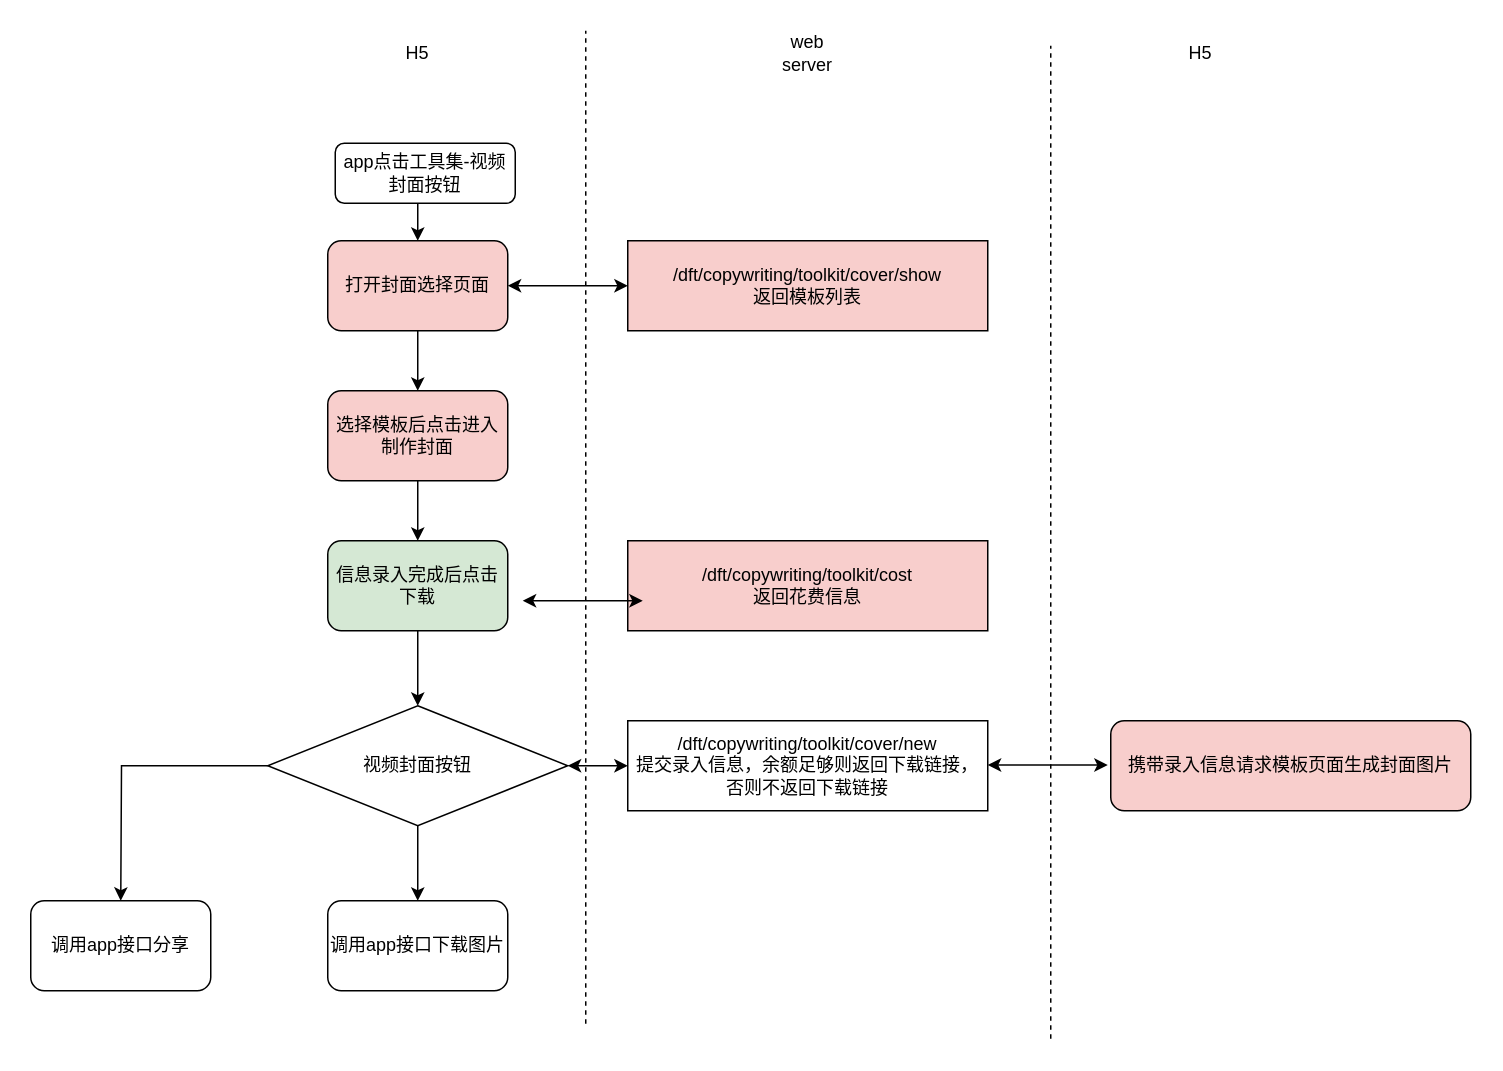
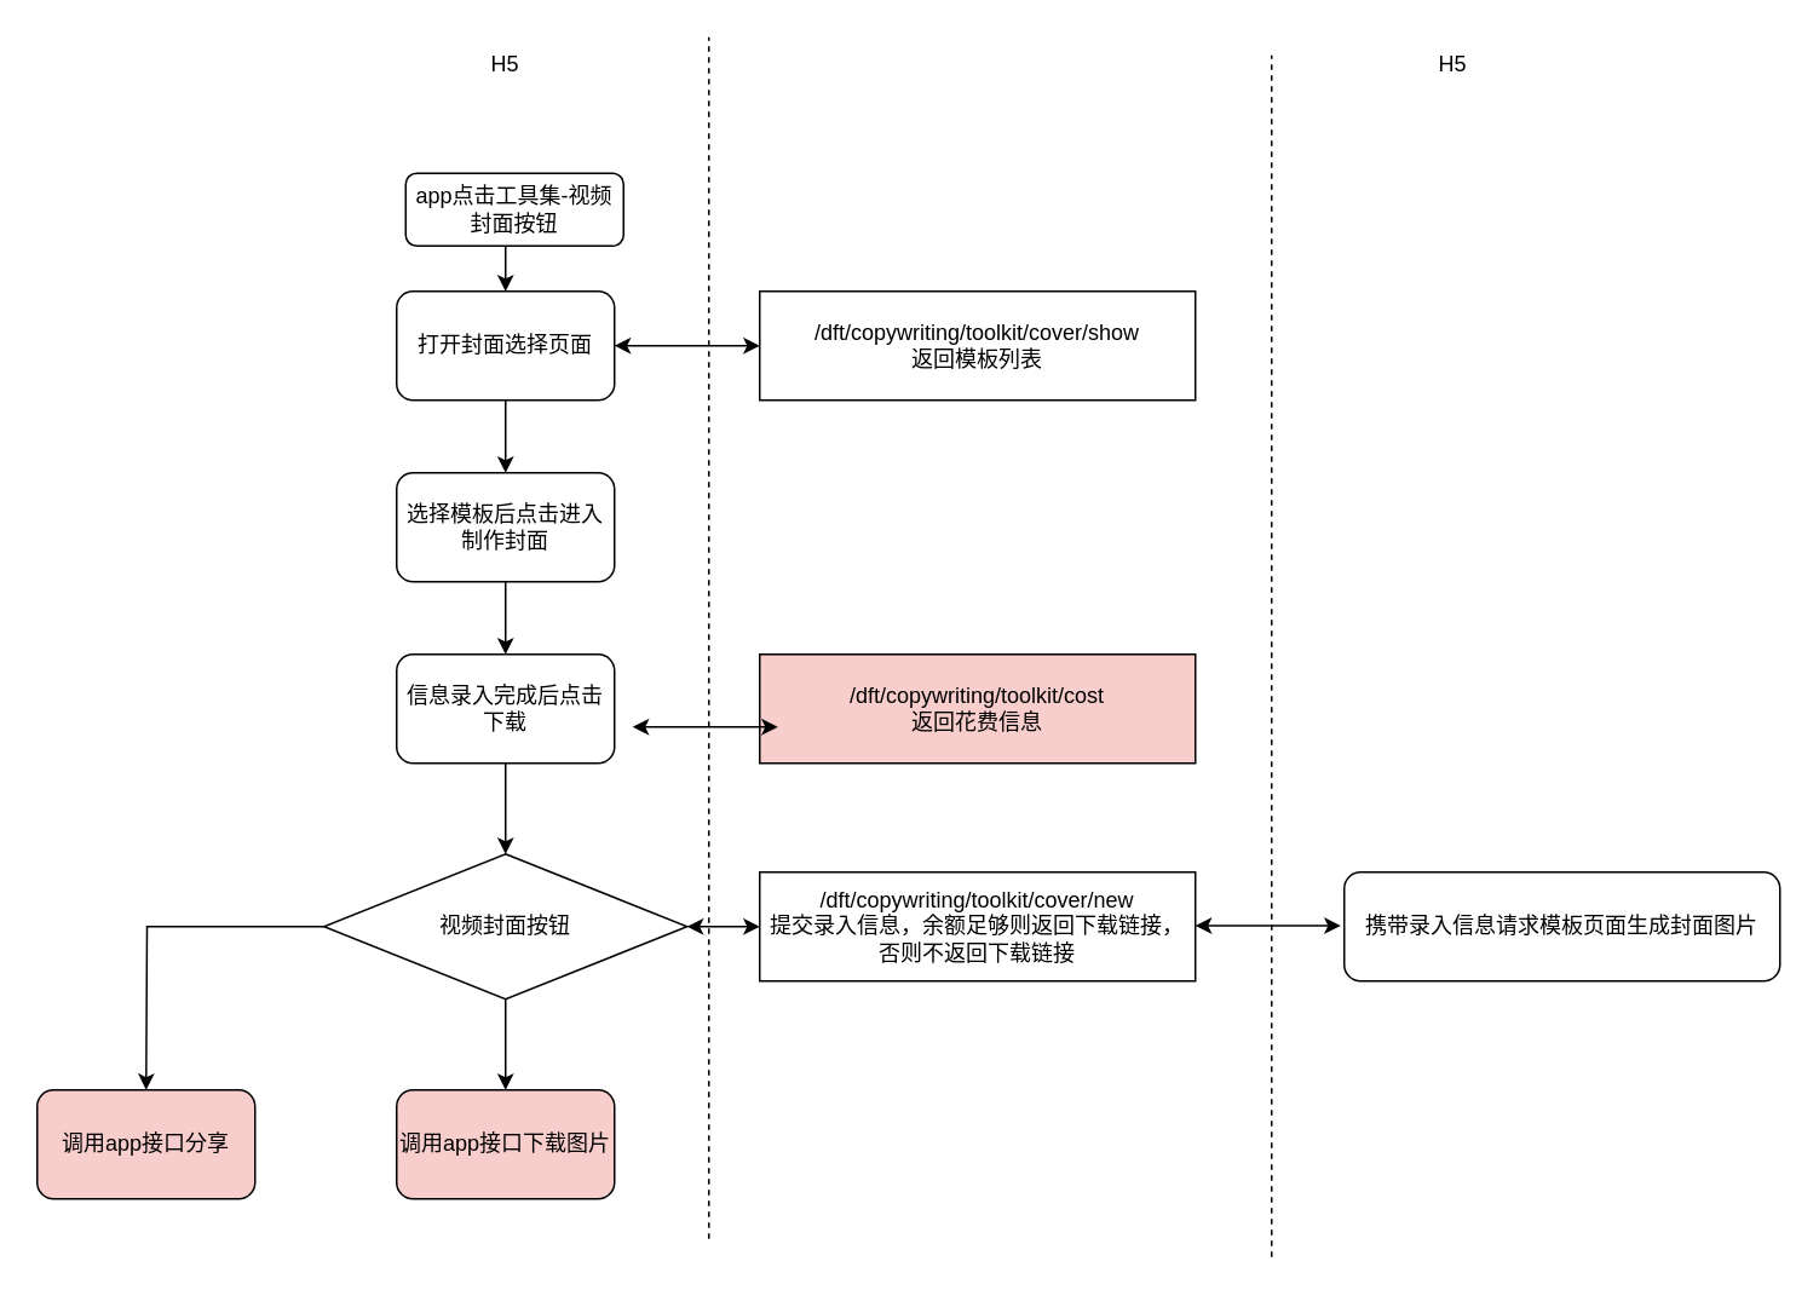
  <mxCell id="0" />
  <mxCell id="1" parent="0" />
  <mxCell id="2" style="edgeStyle=orthogonalEdgeStyle;rounded=0;orthogonalLoop=1;jettySize=auto;html=1;exitX=0.5;exitY=1;exitDx=0;exitDy=0;" edge="1" parent="1" source="3"><mxGeometry relative="1" as="geometry"><mxPoint x="278" y="160" as="targetPoint" /></mxGeometry></mxCell>
  <mxCell id="3" value="app点击工具集-视频封面按钮" style="rounded=1;whiteSpace=wrap;html=1;" vertex="1" parent="1"><mxGeometry x="223" y="95" width="120" height="40" as="geometry" /></mxCell>
  <mxCell id="4" style="edgeStyle=orthogonalEdgeStyle;rounded=0;orthogonalLoop=1;jettySize=auto;html=1;exitX=0.5;exitY=1;exitDx=0;exitDy=0;" edge="1" parent="1" source="5"><mxGeometry relative="1" as="geometry"><mxPoint x="278" y="260" as="targetPoint" /></mxGeometry></mxCell>
- <mxCell id="5" value="打开封面选择页面" style="rounded=1;whiteSpace=wrap;html=1;fillColor=#f8cecc;" vertex="1" parent="1"><mxGeometry x="218" y="160" width="120" height="60" as="geometry" /></mxCell>
+ <mxCell id="5" value="打开封面选择页面" style="rounded=1;whiteSpace=wrap;html=1;" vertex="1" parent="1"><mxGeometry x="218" y="160" width="120" height="60" as="geometry" /></mxCell>
  <mxCell id="6" value="" style="endArrow=classic;startArrow=classic;html=1;rounded=0;" edge="1" parent="1"><mxGeometry width="50" height="50" relative="1" as="geometry"><mxPoint x="338" y="190" as="sourcePoint" /><mxPoint x="418" y="190" as="targetPoint" /></mxGeometry></mxCell>
- <mxCell id="7" value="/dft/copywriting/toolkit/cover/show&lt;br&gt;返回模板列表" style="rounded=0;whiteSpace=wrap;html=1;fillColor=#f8cecc;" vertex="1" parent="1"><mxGeometry x="418" y="160" width="240" height="60" as="geometry" /></mxCell>
+ <mxCell id="7" value="/dft/copywriting/toolkit/cover/show&lt;br&gt;返回模板列表" style="rounded=0;whiteSpace=wrap;html=1;" vertex="1" parent="1"><mxGeometry x="418" y="160" width="240" height="60" as="geometry" /></mxCell>
  <mxCell id="8" style="edgeStyle=orthogonalEdgeStyle;rounded=0;orthogonalLoop=1;jettySize=auto;html=1;exitX=0.5;exitY=1;exitDx=0;exitDy=0;" edge="1" parent="1" source="9"><mxGeometry relative="1" as="geometry"><mxPoint x="278" y="360" as="targetPoint" /></mxGeometry></mxCell>
- <mxCell id="9" value="选择模板后点击进入制作封面" style="rounded=1;whiteSpace=wrap;html=1;fillColor=#f8cecc;" vertex="1" parent="1"><mxGeometry x="218" y="260" width="120" height="60" as="geometry" /></mxCell>
+ <mxCell id="9" value="选择模板后点击进入制作封面" style="rounded=1;whiteSpace=wrap;html=1;" vertex="1" parent="1"><mxGeometry x="218" y="260" width="120" height="60" as="geometry" /></mxCell>
  <mxCell id="10" style="edgeStyle=orthogonalEdgeStyle;rounded=0;orthogonalLoop=1;jettySize=auto;html=1;exitX=0.5;exitY=1;exitDx=0;exitDy=0;" edge="1" parent="1" source="11"><mxGeometry relative="1" as="geometry"><mxPoint x="278" y="470" as="targetPoint" /></mxGeometry></mxCell>
- <mxCell id="11" value="信息录入完成后点击下载" style="rounded=1;whiteSpace=wrap;html=1;fillColor=#d5e8d4;" vertex="1" parent="1"><mxGeometry x="218" y="360" width="120" height="60" as="geometry" /></mxCell>
+ <mxCell id="11" value="信息录入完成后点击下载" style="rounded=1;whiteSpace=wrap;html=1;" vertex="1" parent="1"><mxGeometry x="218" y="360" width="120" height="60" as="geometry" /></mxCell>
  <mxCell id="12" value="" style="endArrow=classic;startArrow=classic;html=1;rounded=0;" edge="1" parent="1"><mxGeometry width="50" height="50" relative="1" as="geometry"><mxPoint x="658" y="509.5" as="sourcePoint" /><mxPoint x="738" y="509.5" as="targetPoint" /></mxGeometry></mxCell>
  <mxCell id="13" value="/dft/copywriting/toolkit/cost&lt;br&gt;返回花费信息" style="rounded=0;whiteSpace=wrap;html=1;fillColor=#f8cecc;" vertex="1" parent="1"><mxGeometry x="418" y="360" width="240" height="60" as="geometry" /></mxCell>
  <mxCell id="14" style="edgeStyle=orthogonalEdgeStyle;rounded=0;orthogonalLoop=1;jettySize=auto;html=1;exitX=0.5;exitY=1;exitDx=0;exitDy=0;" edge="1" parent="1" source="16"><mxGeometry relative="1" as="geometry"><mxPoint x="278" y="600" as="targetPoint" /></mxGeometry></mxCell>
  <mxCell id="15" style="edgeStyle=orthogonalEdgeStyle;rounded=0;orthogonalLoop=1;jettySize=auto;html=1;exitX=0;exitY=0.5;exitDx=0;exitDy=0;" edge="1" parent="1" source="16"><mxGeometry relative="1" as="geometry"><mxPoint x="80" y="600" as="targetPoint" /></mxGeometry></mxCell>
  <mxCell id="16" value="视频封面按钮" style="rhombus;whiteSpace=wrap;html=1;" vertex="1" parent="1"><mxGeometry x="178" y="470" width="200" height="80" as="geometry" /></mxCell>
  <mxCell id="17" value="" style="endArrow=classic;startArrow=classic;html=1;rounded=0;entryX=0;entryY=0.5;entryDx=0;entryDy=0;" edge="1" parent="1" target="18"><mxGeometry width="50" height="50" relative="1" as="geometry"><mxPoint x="378" y="510" as="sourcePoint" /><mxPoint x="410" y="510" as="targetPoint" /></mxGeometry></mxCell>
  <mxCell id="18" value="/dft/copywriting/toolkit/cover/new&lt;br&gt;提交录入信息，余额足够则返回下载链接，否则不返回下载链接" style="rounded=0;whiteSpace=wrap;html=1;" vertex="1" parent="1"><mxGeometry x="418" y="480" width="240" height="60" as="geometry" /></mxCell>
  <mxCell id="19" value="" style="endArrow=classic;startArrow=classic;html=1;rounded=0;" edge="1" parent="1"><mxGeometry width="50" height="50" relative="1" as="geometry"><mxPoint x="348" y="400" as="sourcePoint" /><mxPoint x="428" y="400" as="targetPoint" /></mxGeometry></mxCell>
- <mxCell id="20" value="携带录入信息请求模板页面生成封面图片" style="rounded=1;whiteSpace=wrap;html=1;fillColor=#f8cecc;" vertex="1" parent="1"><mxGeometry x="740" y="480" width="240" height="60" as="geometry" /></mxCell>
- <mxCell id="21" value="调用app接口下载图片" style="rounded=1;whiteSpace=wrap;html=1;" vertex="1" parent="1"><mxGeometry x="218" y="600" width="120" height="60" as="geometry" /></mxCell>
- <mxCell id="22" value="调用app接口分享" style="rounded=1;whiteSpace=wrap;html=1;" vertex="1" parent="1"><mxGeometry x="20" y="600" width="120" height="60" as="geometry" /></mxCell>
+ <mxCell id="20" value="携带录入信息请求模板页面生成封面图片" style="rounded=1;whiteSpace=wrap;html=1;" vertex="1" parent="1"><mxGeometry x="740" y="480" width="240" height="60" as="geometry" /></mxCell>
+ <mxCell id="21" value="调用app接口下载图片" style="rounded=1;whiteSpace=wrap;html=1;fillColor=#f8cecc;" vertex="1" parent="1"><mxGeometry x="218" y="600" width="120" height="60" as="geometry" /></mxCell>
+ <mxCell id="22" value="调用app接口分享" style="rounded=1;whiteSpace=wrap;html=1;fillColor=#f8cecc;" vertex="1" parent="1"><mxGeometry x="20" y="600" width="120" height="60" as="geometry" /></mxCell>
  <mxCell id="23" value="" style="endArrow=none;dashed=1;html=1;rounded=0;" edge="1" parent="1"><mxGeometry width="50" height="50" relative="1" as="geometry"><mxPoint x="390" y="682" as="sourcePoint" /><mxPoint x="390" y="20" as="targetPoint" /></mxGeometry></mxCell>
  <mxCell id="24" value="H5" style="text;html=1;strokeColor=none;fillColor=none;align=center;verticalAlign=middle;whiteSpace=wrap;rounded=0;" vertex="1" parent="1"><mxGeometry x="248" y="20" width="60" height="30" as="geometry" /></mxCell>
- <mxCell id="25" value="web server" style="text;html=1;strokeColor=none;fillColor=none;align=center;verticalAlign=middle;whiteSpace=wrap;rounded=0;" vertex="1" parent="1"><mxGeometry x="508" y="20" width="60" height="30" as="geometry" /></mxCell>
  <mxCell id="26" value="" style="endArrow=none;dashed=1;html=1;rounded=0;" edge="1" parent="1"><mxGeometry width="50" height="50" relative="1" as="geometry"><mxPoint x="700" y="692" as="sourcePoint" /><mxPoint x="700" y="30" as="targetPoint" /></mxGeometry></mxCell>
  <mxCell id="27" value="H5" style="text;html=1;strokeColor=none;fillColor=none;align=center;verticalAlign=middle;whiteSpace=wrap;rounded=0;" vertex="1" parent="1"><mxGeometry x="770" y="20" width="60" height="30" as="geometry" /></mxCell>
